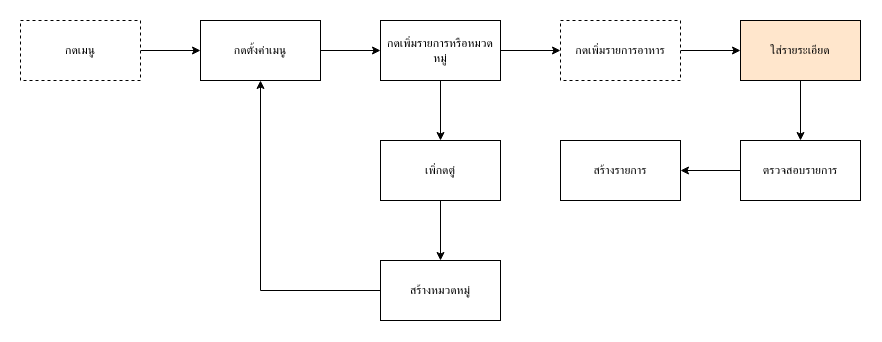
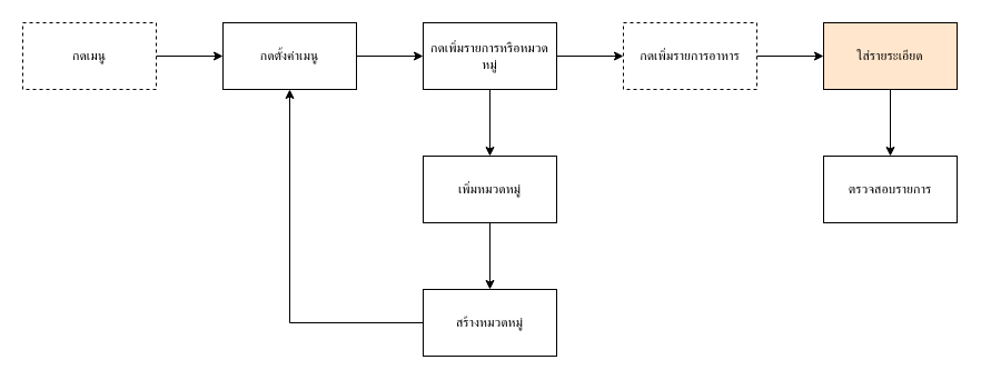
  <mxCell id="0" />
  <mxCell id="1" parent="0" />
  <mxCell id="2" style="edgeStyle=orthogonalEdgeStyle;rounded=0;orthogonalLoop=1;jettySize=auto;html=1;exitX=1;exitY=0.5;exitDx=0;exitDy=0;entryX=0;entryY=0.5;entryDx=0;entryDy=0;" edge="1" parent="1" source="3" target="5"><mxGeometry relative="1" as="geometry" /></mxCell>
  <mxCell id="3" value="กดเมนู" style="rounded=0;whiteSpace=wrap;html=1;dashed=1;" vertex="1" parent="1"><mxGeometry x="20" y="20" width="120" height="60" as="geometry" /></mxCell>
  <mxCell id="4" style="edgeStyle=orthogonalEdgeStyle;rounded=0;orthogonalLoop=1;jettySize=auto;html=1;exitX=1;exitY=0.5;exitDx=0;exitDy=0;entryX=0;entryY=0.5;entryDx=0;entryDy=0;" edge="1" parent="1" source="5" target="8"><mxGeometry relative="1" as="geometry" /></mxCell>
  <mxCell id="5" value="กดตั้งค่าเมนู" style="rounded=0;whiteSpace=wrap;html=1;" vertex="1" parent="1"><mxGeometry x="200" y="20" width="120" height="60" as="geometry" /></mxCell>
  <mxCell id="6" style="edgeStyle=orthogonalEdgeStyle;rounded=0;orthogonalLoop=1;jettySize=auto;html=1;exitX=0.5;exitY=1;exitDx=0;exitDy=0;entryX=0.5;entryY=0;entryDx=0;entryDy=0;" edge="1" parent="1" source="8" target="10"><mxGeometry relative="1" as="geometry" /></mxCell>
  <mxCell id="7" style="edgeStyle=orthogonalEdgeStyle;rounded=0;orthogonalLoop=1;jettySize=auto;html=1;exitX=1;exitY=0.5;exitDx=0;exitDy=0;" edge="1" parent="1" source="8" target="14"><mxGeometry relative="1" as="geometry" /></mxCell>
  <mxCell id="8" value="กดเพิ่มรายการหรือหมวดหมู่" style="rounded=0;whiteSpace=wrap;html=1;" vertex="1" parent="1"><mxGeometry x="380" y="20" width="120" height="60" as="geometry" /></mxCell>
  <mxCell id="9" style="edgeStyle=orthogonalEdgeStyle;rounded=0;orthogonalLoop=1;jettySize=auto;html=1;exitX=0.5;exitY=1;exitDx=0;exitDy=0;entryX=0.5;entryY=0;entryDx=0;entryDy=0;" edge="1" parent="1" source="10" target="12"><mxGeometry relative="1" as="geometry" /></mxCell>
- <mxCell id="10" value="เพิ่กดตู่" style="rounded=0;whiteSpace=wrap;html=1;" vertex="1" parent="1"><mxGeometry x="380" y="140" width="120" height="60" as="geometry" /></mxCell>
+ <mxCell id="10" value="เพิ่มหมวดหมู่" style="rounded=0;whiteSpace=wrap;html=1;" vertex="1" parent="1"><mxGeometry x="380" y="140" width="120" height="60" as="geometry" /></mxCell>
  <mxCell id="11" style="edgeStyle=orthogonalEdgeStyle;rounded=0;orthogonalLoop=1;jettySize=auto;html=1;exitX=0;exitY=0.5;exitDx=0;exitDy=0;entryX=0.5;entryY=1;entryDx=0;entryDy=0;" edge="1" parent="1" source="12" target="5"><mxGeometry relative="1" as="geometry" /></mxCell>
  <mxCell id="12" value="สร้างหมวดหมู่" style="rounded=0;whiteSpace=wrap;html=1;" vertex="1" parent="1"><mxGeometry x="380" y="260" width="120" height="60" as="geometry" /></mxCell>
  <mxCell id="13" style="edgeStyle=orthogonalEdgeStyle;rounded=0;orthogonalLoop=1;jettySize=auto;html=1;exitX=1;exitY=0.5;exitDx=0;exitDy=0;" edge="1" parent="1" source="14" target="16"><mxGeometry relative="1" as="geometry" /></mxCell>
  <mxCell id="14" value="กดเพิ่มรายการอาหาร" style="rounded=0;whiteSpace=wrap;html=1;dashed=1;" vertex="1" parent="1"><mxGeometry x="560" y="20" width="120" height="60" as="geometry" /></mxCell>
  <mxCell id="15" style="edgeStyle=orthogonalEdgeStyle;rounded=0;orthogonalLoop=1;jettySize=auto;html=1;exitX=0.5;exitY=1;exitDx=0;exitDy=0;entryX=0.5;entryY=0;entryDx=0;entryDy=0;" edge="1" parent="1" source="16" target="18"><mxGeometry relative="1" as="geometry" /></mxCell>
  <mxCell id="16" value="ใส่รายระเอียด" style="rounded=0;whiteSpace=wrap;html=1;fillColor=#ffe6cc;" vertex="1" parent="1"><mxGeometry x="740" y="20" width="120" height="60" as="geometry" /></mxCell>
- <mxCell id="17" style="edgeStyle=orthogonalEdgeStyle;rounded=0;orthogonalLoop=1;jettySize=auto;html=1;exitX=0;exitY=0.5;exitDx=0;exitDy=0;entryX=1;entryY=0.5;entryDx=0;entryDy=0;" edge="1" parent="1" source="18" target="19"><mxGeometry relative="1" as="geometry" /></mxCell>
  <mxCell id="18" value="ตรวจสอบรายการ" style="rounded=0;whiteSpace=wrap;html=1;" vertex="1" parent="1"><mxGeometry x="740" y="140" width="120" height="60" as="geometry" /></mxCell>
- <mxCell id="19" value="สร้างรายการ" style="rounded=0;whiteSpace=wrap;html=1;" vertex="1" parent="1"><mxGeometry x="560" y="140" width="120" height="60" as="geometry" /></mxCell>
